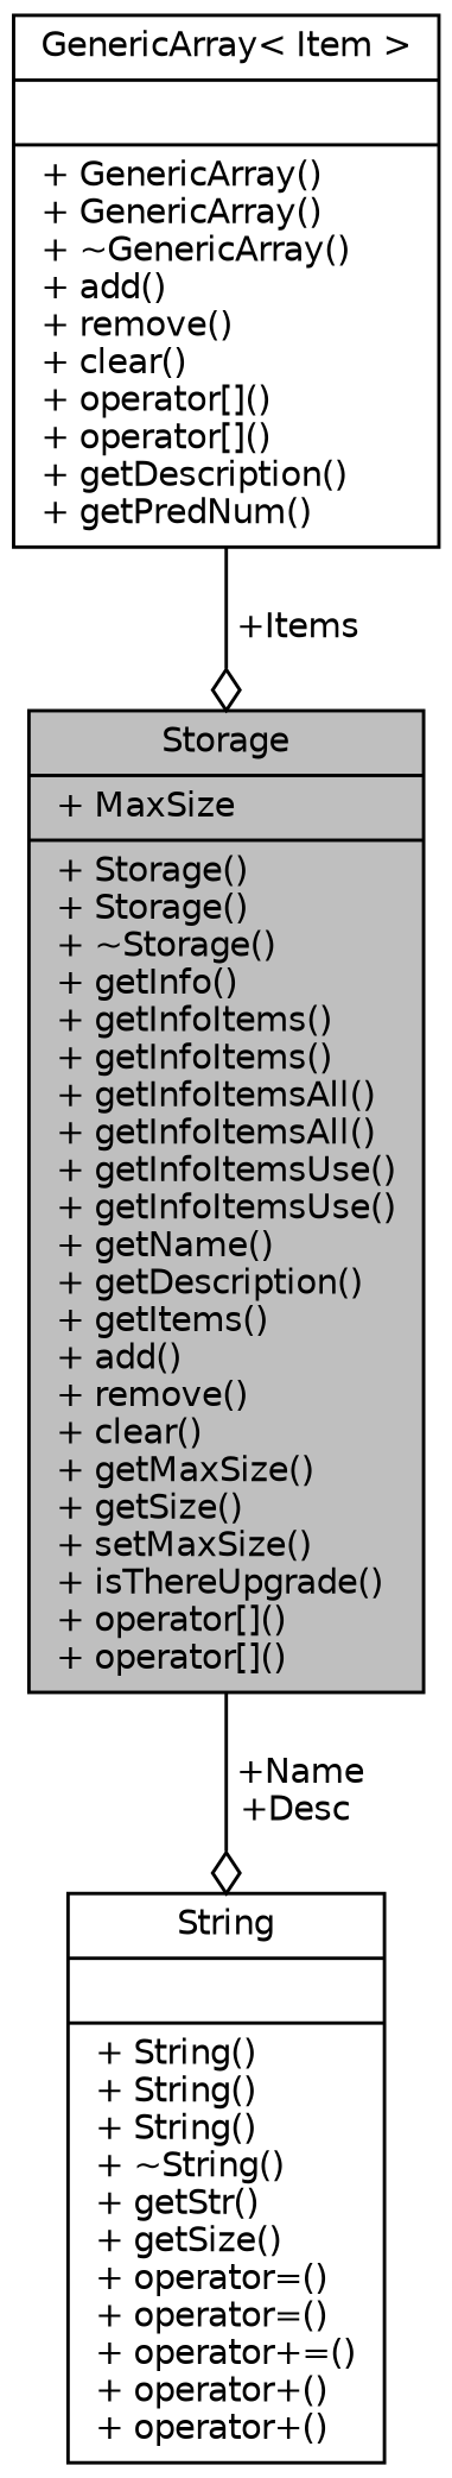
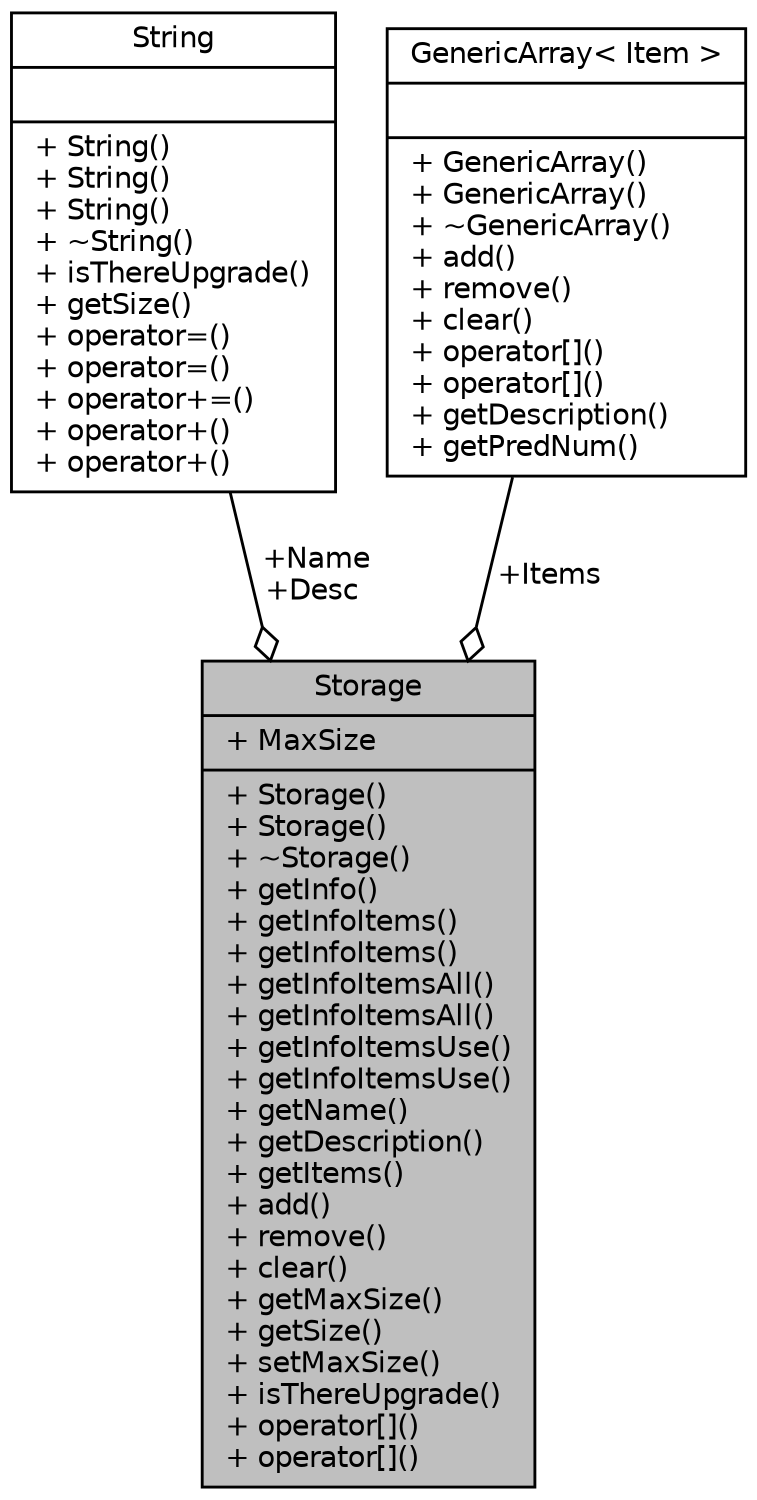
  digraph {
    node [color=black fillcolor=white fontname=Helvetica fontsize=10 shape=record style=filled]
    edge [arrowhead=odiamond color=black fontname=Helvetica fontsize=10 labelfontname=Helvetica labelfontsize=10 style=solid]
    n1 [fillcolor=grey75 fontcolor=black height=0.2 label="{Storage\n|+ MaxSize\l|+ Storage()\l+ Storage()\l+ ~Storage()\l+ getInfo()\l+ getInfoItems()\l+ getInfoItems()\l+ getInfoItemsAll()\l+ getInfoItemsAll()\l+ getInfoItemsUse()\l+ getInfoItemsUse()\l+ getName()\l+ getDescription()\l+ getItems()\l+ add()\l+ remove()\l+ clear()\l+ getMaxSize()\l+ getSize()\l+ setMaxSize()\l+ isThereUpgrade()\l+ operator[]()\l+ operator[]()\l}" width=0.4]
-   n2 [height=0.2 label="{String\n||+ String()\l+ String()\l+ String()\l+ ~String()\l+ getStr()\l+ getSize()\l+ operator=()\l+ operator=()\l+ operator+=()\l+ operator+()\l+ operator+()\l}" width=0.4]
+   n2 [height=0.2 label="{String\n||+ String()\l+ String()\l+ String()\l+ ~String()\l+ isThereUpgrade()\l+ getSize()\l+ operator=()\l+ operator=()\l+ operator+=()\l+ operator+()\l+ operator+()\l}" width=0.4]
    n3 [height=0.2 label="{GenericArray\< Item \>\n||+ GenericArray()\l+ GenericArray()\l+ ~GenericArray()\l+ add()\l+ remove()\l+ clear()\l+ operator[]()\l+ operator[]()\l+ getDescription()\l+ getPredNum()\l}" width=0.4]
-   n1 -> n2 [label=" +Name\n+Desc"]
+   n2 -> n1 [label=" +Name\n+Desc"]
    n3 -> n1 [label=" +Items"]
  }
